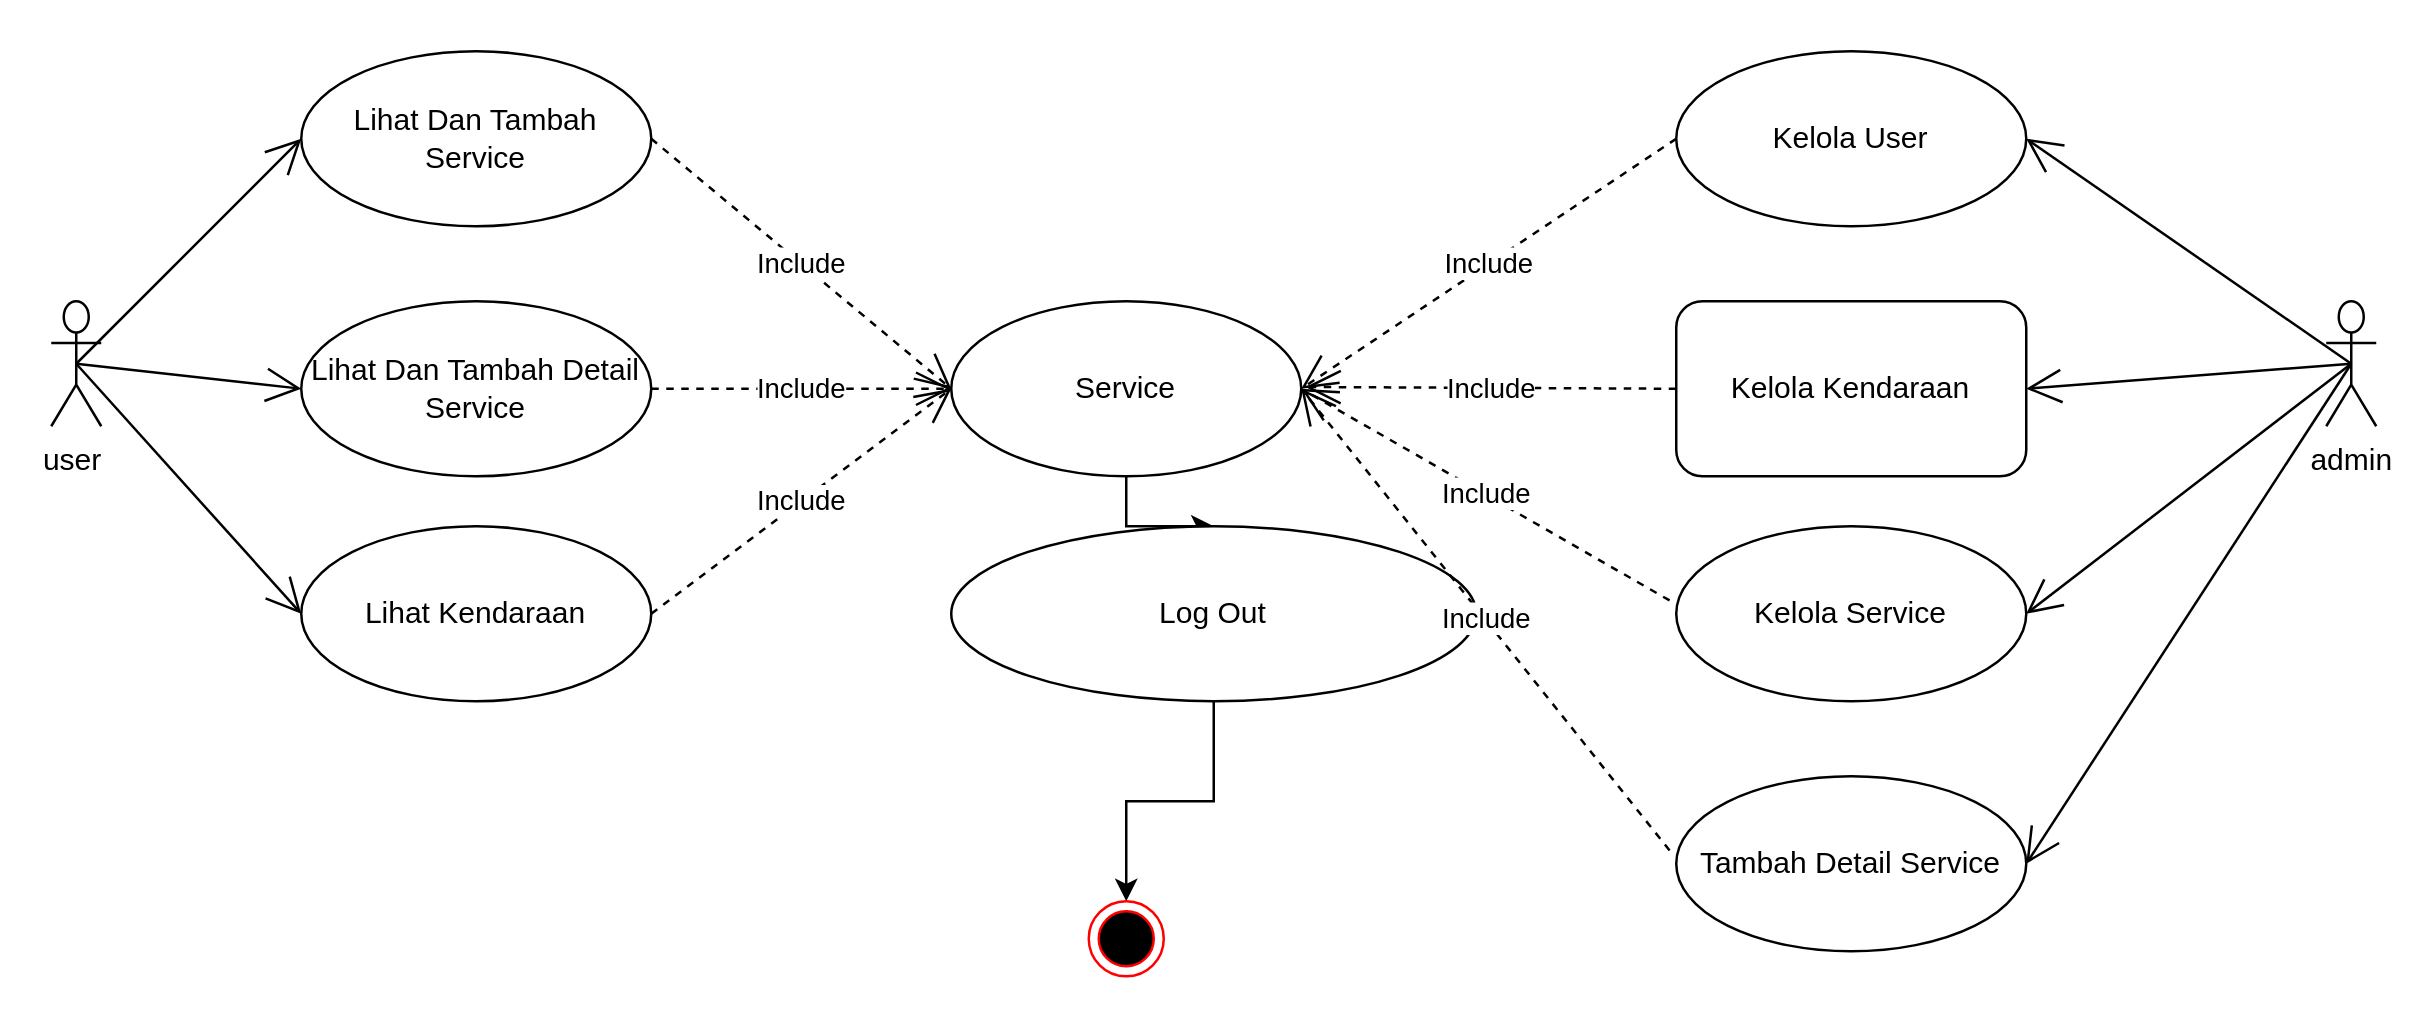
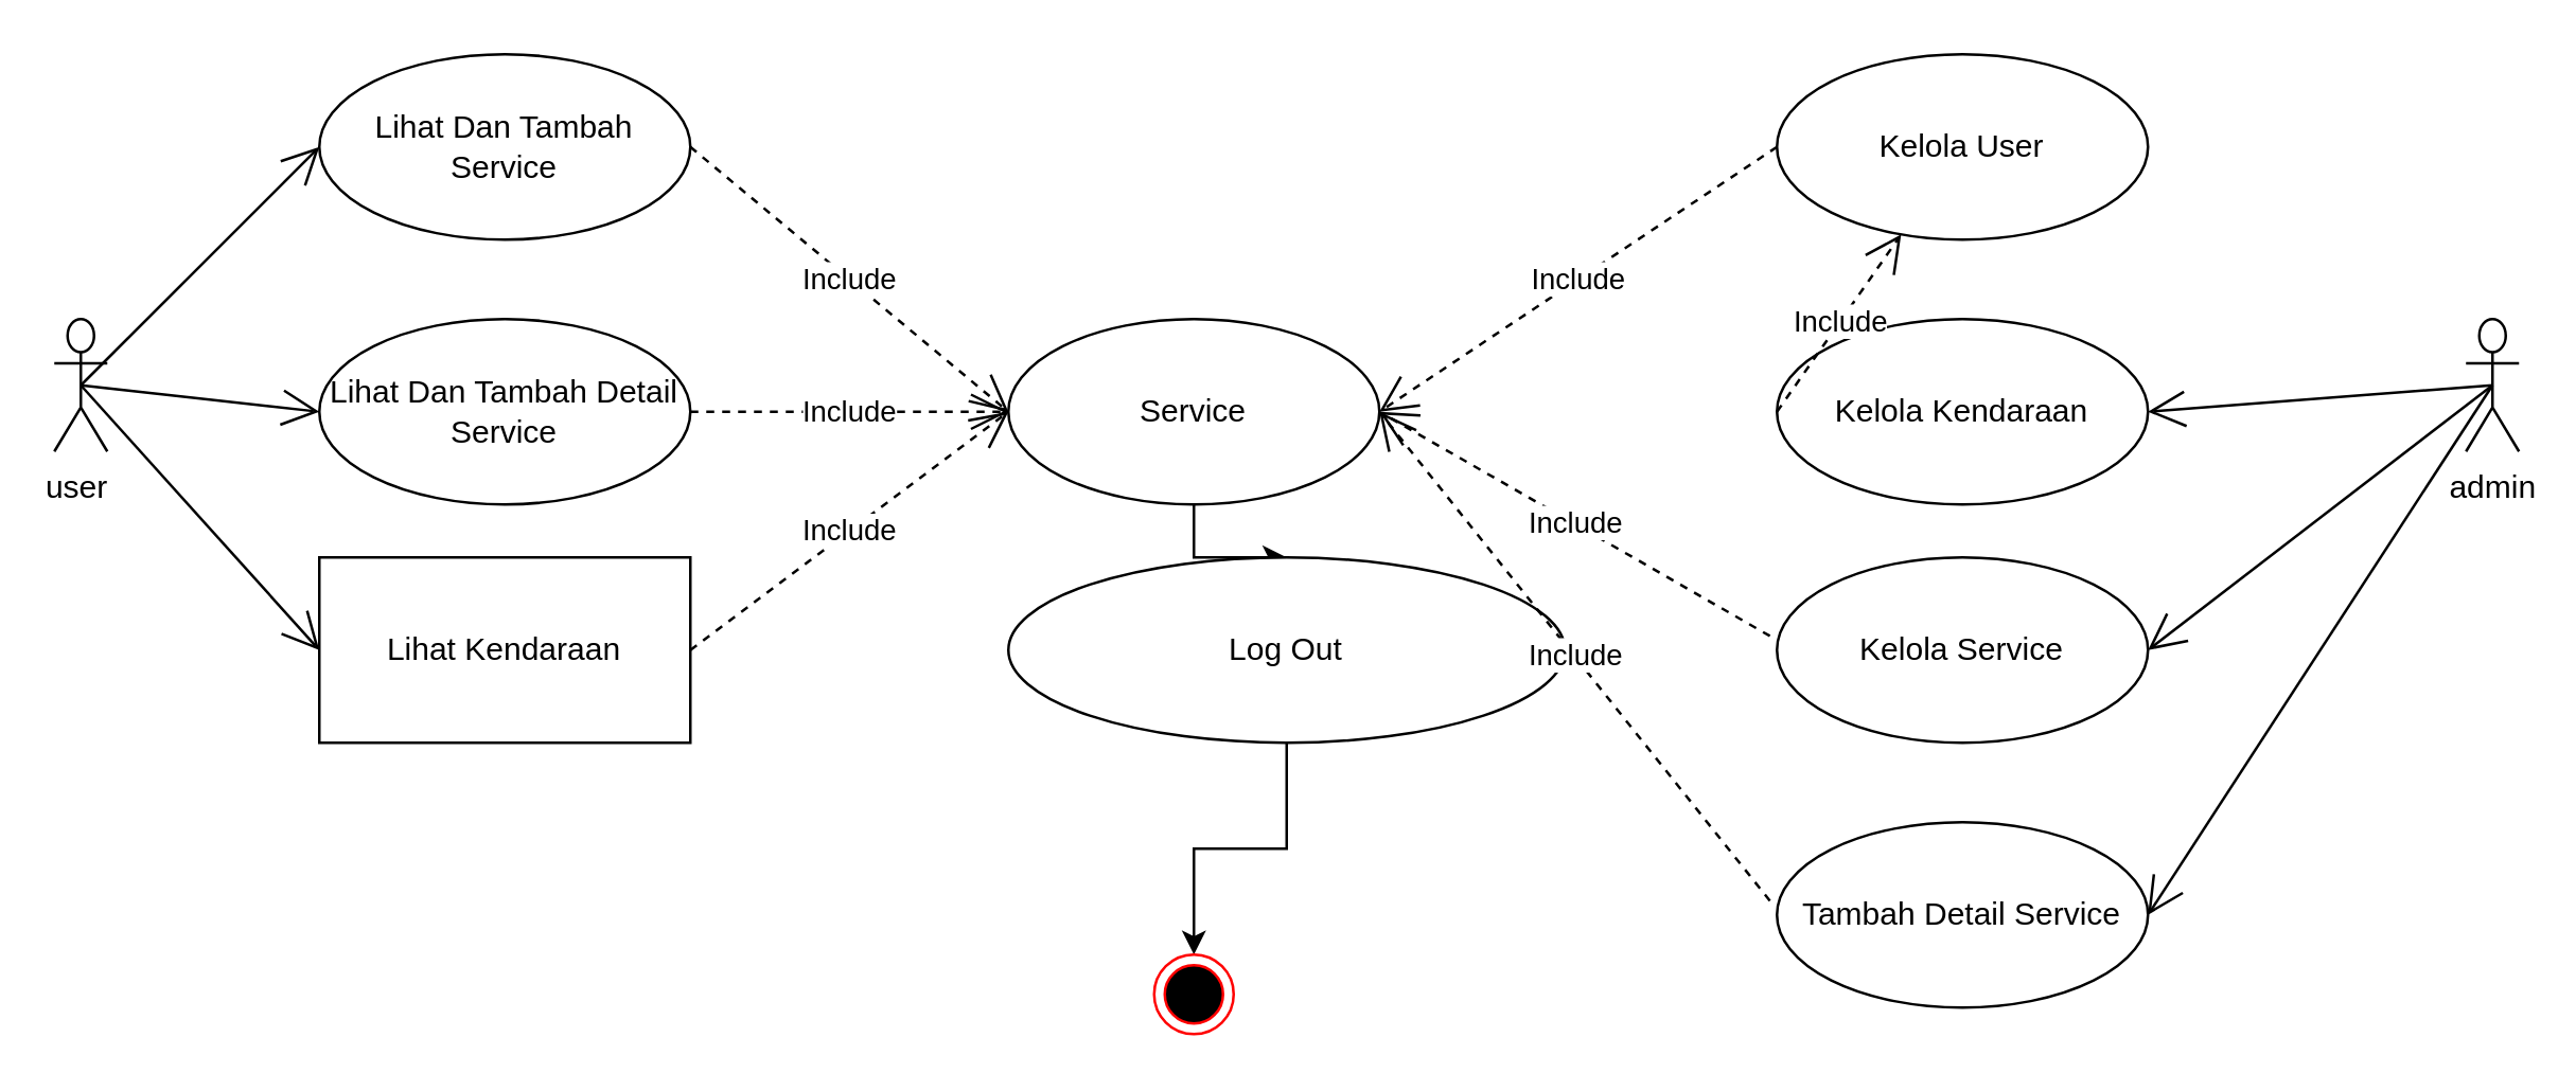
  <mxCell id="0" />
  <mxCell id="1" parent="0" />
  <mxCell id="2" value="Lihat Dan Tambah Service" style="ellipse;whiteSpace=wrap;html=1;" vertex="1" parent="1"><mxGeometry x="120" y="20" width="140" height="70" as="geometry" /></mxCell>
  <mxCell id="3" value="user&amp;nbsp;" style="shape=umlActor;verticalLabelPosition=bottom;verticalAlign=top;html=1;" vertex="1" parent="1"><mxGeometry x="20" y="120" width="20" height="50" as="geometry" /></mxCell>
  <mxCell id="4" value="Lihat Dan Tambah Detail Service" style="ellipse;whiteSpace=wrap;html=1;" vertex="1" parent="1"><mxGeometry x="120" y="120" width="140" height="70" as="geometry" /></mxCell>
  <mxCell id="5" value="" style="endArrow=open;endFill=1;endSize=12;html=1;rounded=0;exitX=0.5;exitY=0.5;exitDx=0;exitDy=0;exitPerimeter=0;entryX=0;entryY=0.5;entryDx=0;entryDy=0;" edge="1" parent="1" source="3" target="2"><mxGeometry width="160" relative="1" as="geometry"><mxPoint x="120" y="250" as="sourcePoint" /><mxPoint x="240" y="100" as="targetPoint" /></mxGeometry></mxCell>
  <mxCell id="6" value="" style="endArrow=open;endFill=1;endSize=12;html=1;rounded=0;exitX=0.5;exitY=0.5;exitDx=0;exitDy=0;exitPerimeter=0;entryX=0;entryY=0.5;entryDx=0;entryDy=0;" edge="1" parent="1" source="3" target="4"><mxGeometry width="160" relative="1" as="geometry"><mxPoint x="40" y="155" as="sourcePoint" /><mxPoint x="220" y="85" as="targetPoint" /></mxGeometry></mxCell>
- <mxCell id="7" value="Lihat Kendaraan" style="ellipse;whiteSpace=wrap;html=1;" vertex="1" parent="1"><mxGeometry x="120" y="210" width="140" height="70" as="geometry" /></mxCell>
+ <mxCell id="7" value="Lihat Kendaraan" style="whiteSpace=wrap;html=1;rounded=0;" vertex="1" parent="1"><mxGeometry x="120" y="210" width="140" height="70" as="geometry" /></mxCell>
  <mxCell id="8" value="" style="endArrow=open;endFill=1;endSize=12;html=1;rounded=0;exitX=0.5;exitY=0.5;exitDx=0;exitDy=0;exitPerimeter=0;entryX=0;entryY=0.5;entryDx=0;entryDy=0;" edge="1" parent="1" target="7" source="3"><mxGeometry width="160" relative="1" as="geometry"><mxPoint x="20" y="260" as="sourcePoint" /><mxPoint x="210" y="200" as="targetPoint" /></mxGeometry></mxCell>
  <mxCell id="9" value="" style="edgeStyle=orthogonalEdgeStyle;rounded=0;orthogonalLoop=1;jettySize=auto;html=1;" edge="1" parent="1" source="10" target="22"><mxGeometry relative="1" as="geometry" /></mxCell>
  <mxCell id="10" value="Service" style="ellipse;whiteSpace=wrap;html=1;" vertex="1" parent="1"><mxGeometry x="380" y="120" width="140" height="70" as="geometry" /></mxCell>
  <mxCell id="11" value="Include" style="endArrow=open;endSize=12;dashed=1;html=1;rounded=0;exitX=1;exitY=0.5;exitDx=0;exitDy=0;entryX=0;entryY=0.5;entryDx=0;entryDy=0;" edge="1" parent="1" source="2" target="10"><mxGeometry width="160" relative="1" as="geometry"><mxPoint x="360" y="160" as="sourcePoint" /><mxPoint x="520" y="160" as="targetPoint" /></mxGeometry></mxCell>
  <mxCell id="12" value="Include" style="endArrow=open;endSize=12;dashed=1;html=1;rounded=0;entryX=0;entryY=0.5;entryDx=0;entryDy=0;" edge="1" parent="1" source="4" target="10"><mxGeometry width="160" relative="1" as="geometry"><mxPoint x="280" y="65" as="sourcePoint" /><mxPoint x="390" y="155" as="targetPoint" /></mxGeometry></mxCell>
  <mxCell id="13" value="Include" style="endArrow=open;endSize=12;dashed=1;html=1;rounded=0;exitX=1;exitY=0.5;exitDx=0;exitDy=0;entryX=0;entryY=0.5;entryDx=0;entryDy=0;" edge="1" parent="1" source="7" target="10"><mxGeometry width="160" relative="1" as="geometry"><mxPoint x="290" y="75" as="sourcePoint" /><mxPoint x="380" y="160" as="targetPoint" /></mxGeometry></mxCell>
  <mxCell id="14" value="Kelola User" style="ellipse;whiteSpace=wrap;html=1;flipH=0;flipV=0;" vertex="1" parent="1"><mxGeometry x="670" y="20" width="140" height="70" as="geometry" /></mxCell>
  <mxCell id="15" value="admin" style="shape=umlActor;verticalLabelPosition=bottom;verticalAlign=top;html=1;flipH=0;flipV=0;" vertex="1" parent="1"><mxGeometry x="930" y="120" width="20" height="50" as="geometry" /></mxCell>
- <mxCell id="16" value="Kelola Kendaraan" style="whiteSpace=wrap;html=1;flipH=0;flipV=0;rounded=1;" vertex="1" parent="1"><mxGeometry x="670" y="120" width="140" height="70" as="geometry" /></mxCell>
- <mxCell id="17" value="" style="endArrow=open;endFill=1;endSize=12;html=1;rounded=0;exitX=0.5;exitY=0.5;exitDx=0;exitDy=0;exitPerimeter=0;entryX=1;entryY=0.5;entryDx=0;entryDy=0;" edge="1" parent="1" source="15" target="14"><mxGeometry width="160" relative="1" as="geometry"><mxPoint x="570" y="245" as="sourcePoint" /><mxPoint x="450" y="95" as="targetPoint" /></mxGeometry></mxCell>
+ <mxCell id="16" value="Kelola Kendaraan" style="ellipse;whiteSpace=wrap;html=1;flipH=0;flipV=0;" vertex="1" parent="1"><mxGeometry x="670" y="120" width="140" height="70" as="geometry" /></mxCell>
  <mxCell id="18" value="" style="endArrow=open;endFill=1;endSize=12;html=1;rounded=0;exitX=0.5;exitY=0.5;exitDx=0;exitDy=0;exitPerimeter=0;entryX=1;entryY=0.5;entryDx=0;entryDy=0;" edge="1" parent="1" source="15" target="16"><mxGeometry width="160" relative="1" as="geometry"><mxPoint x="650" y="150" as="sourcePoint" /><mxPoint x="470" y="80" as="targetPoint" /></mxGeometry></mxCell>
  <mxCell id="19" value="Kelola Service" style="ellipse;whiteSpace=wrap;html=1;flipH=0;flipV=0;" vertex="1" parent="1"><mxGeometry x="670" y="210" width="140" height="70" as="geometry" /></mxCell>
  <mxCell id="20" value="" style="endArrow=open;endFill=1;endSize=12;html=1;rounded=0;exitX=0.5;exitY=0.5;exitDx=0;exitDy=0;exitPerimeter=0;entryX=1;entryY=0.5;entryDx=0;entryDy=0;" edge="1" parent="1" source="15" target="19"><mxGeometry width="160" relative="1" as="geometry"><mxPoint x="660" y="255" as="sourcePoint" /><mxPoint x="470" y="195" as="targetPoint" /></mxGeometry></mxCell>
  <mxCell id="21" style="edgeStyle=orthogonalEdgeStyle;rounded=0;orthogonalLoop=1;jettySize=auto;html=1;entryX=0.5;entryY=0;entryDx=0;entryDy=0;" edge="1" parent="1" source="22" target="23"><mxGeometry relative="1" as="geometry" /></mxCell>
  <mxCell id="22" value="Log Out" style="ellipse;whiteSpace=wrap;html=1;" vertex="1" parent="1"><mxGeometry x="380" y="210" width="210" height="70" as="geometry" /></mxCell>
  <mxCell id="23" value="&amp;nbsp;" style="ellipse;html=1;shape=endState;fillColor=#000000;strokeColor=#ff0000;" vertex="1" parent="1"><mxGeometry x="435" y="360" width="30" height="30" as="geometry" /></mxCell>
  <mxCell id="24" value="Include" style="endArrow=open;endSize=12;dashed=1;html=1;rounded=0;exitX=0;exitY=0.5;exitDx=0;exitDy=0;entryX=1;entryY=0.5;entryDx=0;entryDy=0;" edge="1" parent="1" source="14" target="10"><mxGeometry width="160" relative="1" as="geometry"><mxPoint x="280" y="65" as="sourcePoint" /><mxPoint x="390" y="165" as="targetPoint" /></mxGeometry></mxCell>
- <mxCell id="25" value="Include" style="endArrow=open;endSize=12;dashed=1;html=1;rounded=0;entryX=1.012;entryY=0.49;entryDx=0;entryDy=0;entryPerimeter=0;exitX=0;exitY=0.5;exitDx=0;exitDy=0;" edge="1" parent="1" source="16" target="10"><mxGeometry width="160" relative="1" as="geometry"><mxPoint x="650" y="150" as="sourcePoint" /><mxPoint x="530" y="165" as="targetPoint" /></mxGeometry></mxCell>
+ <mxCell id="25" value="Include" style="endArrow=open;endSize=12;dashed=1;html=1;rounded=0;exitX=0;exitY=0.5;exitDx=0;exitDy=0;" edge="1" parent="1" source="16" target="14"><mxGeometry width="160" relative="1" as="geometry"><mxPoint x="650" y="150" as="sourcePoint" /><mxPoint x="530" y="165" as="targetPoint" /></mxGeometry></mxCell>
  <mxCell id="26" value="Include" style="endArrow=open;endSize=12;dashed=1;html=1;rounded=0;exitX=-0.019;exitY=0.424;exitDx=0;exitDy=0;entryX=1;entryY=0.5;entryDx=0;entryDy=0;exitPerimeter=0;" edge="1" parent="1" source="19" target="10"><mxGeometry width="160" relative="1" as="geometry"><mxPoint x="680" y="70" as="sourcePoint" /><mxPoint x="540" y="175" as="targetPoint" /></mxGeometry></mxCell>
  <mxCell id="27" value="Tambah Detail Service" style="ellipse;whiteSpace=wrap;html=1;flipH=0;flipV=0;" vertex="1" parent="1"><mxGeometry x="670" y="310" width="140" height="70" as="geometry" /></mxCell>
  <mxCell id="28" value="" style="endArrow=open;endFill=1;endSize=12;html=1;rounded=0;exitX=0.5;exitY=0.5;exitDx=0;exitDy=0;exitPerimeter=0;entryX=1;entryY=0.5;entryDx=0;entryDy=0;" edge="1" parent="1" target="27" source="15"><mxGeometry width="160" relative="1" as="geometry"><mxPoint x="940" y="250" as="sourcePoint" /><mxPoint x="470" y="300" as="targetPoint" /></mxGeometry></mxCell>
  <mxCell id="29" value="Include" style="endArrow=open;endSize=12;dashed=1;html=1;rounded=0;exitX=-0.019;exitY=0.424;exitDx=0;exitDy=0;entryX=1;entryY=0.5;entryDx=0;entryDy=0;exitPerimeter=0;" edge="1" parent="1" source="27" target="10"><mxGeometry width="160" relative="1" as="geometry"><mxPoint x="680" y="175" as="sourcePoint" /><mxPoint x="520" y="260" as="targetPoint" /></mxGeometry></mxCell>
